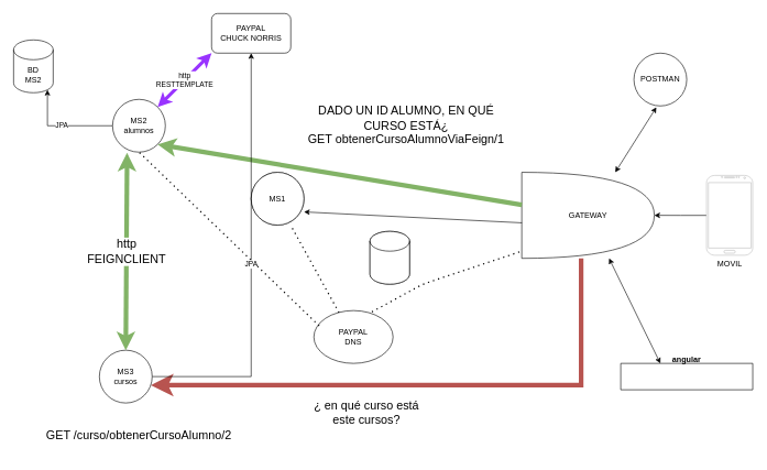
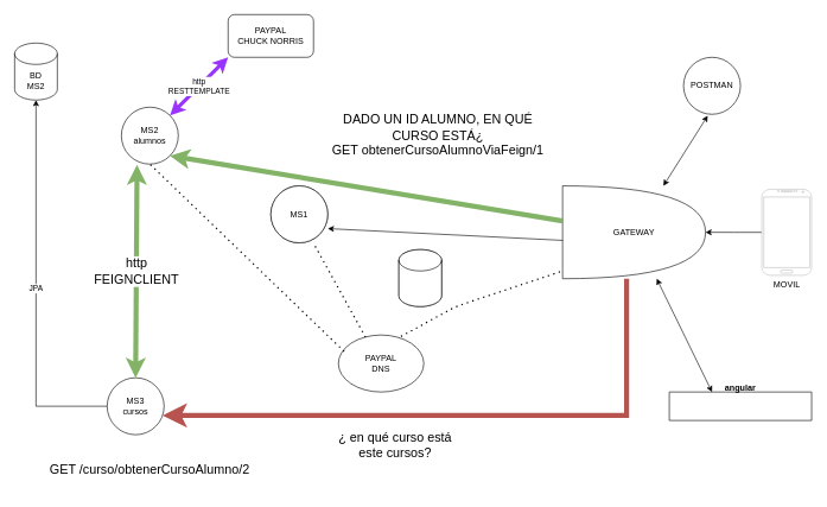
  <mxCell id="0" />
  <mxCell id="1" parent="0" />
  <mxCell id="2" value="MS1" style="ellipse;whiteSpace=wrap;html=1;aspect=fixed;" parent="1" vertex="1"><mxGeometry x="380" y="260.54" width="80" height="80" as="geometry" /></mxCell>
- <mxCell id="3" value="JPA" style="edgeStyle=orthogonalEdgeStyle;rounded=0;orthogonalLoop=1;jettySize=auto;html=1;entryX=0.855;entryY=1;entryDx=0;entryDy=-4.35;entryPerimeter=0;" parent="1" source="4" target="23" edge="1"><mxGeometry relative="1" as="geometry" /></mxCell>
  <mxCell id="4" value="MS2&lt;br&gt;alumnos" style="ellipse;whiteSpace=wrap;html=1;aspect=fixed;" parent="1" vertex="1"><mxGeometry x="170" y="150" width="80" height="80" as="geometry" /></mxCell>
  <mxCell id="5" value="PAYPAL&lt;br&gt;DNS" style="ellipse;whiteSpace=wrap;html=1;" parent="1" vertex="1"><mxGeometry x="475" y="470" width="120" height="80" as="geometry" /></mxCell>
  <mxCell id="6" style="edgeStyle=orthogonalEdgeStyle;rounded=0;orthogonalLoop=1;jettySize=auto;html=1;entryX=0.975;entryY=0.663;entryDx=0;entryDy=0;entryPerimeter=0;endSize=12;startSize=12;fillColor=#f8cecc;strokeColor=#b85450;strokeWidth=7;" parent="1" source="7" target="19" edge="1"><mxGeometry relative="1" as="geometry"><Array as="points"><mxPoint x="880" y="583" /></Array></mxGeometry></mxCell>
  <mxCell id="7" value="GATEWAY" style="shape=or;whiteSpace=wrap;html=1;rotation=0;" parent="1" vertex="1"><mxGeometry x="790" y="260.54" width="200.87" height="130.36" as="geometry" /></mxCell>
  <mxCell id="8" value="" style="endArrow=classic;html=1;exitX=0.001;exitY=0.379;exitDx=0;exitDy=0;exitPerimeter=0;entryX=1;entryY=1;entryDx=0;entryDy=0;fillColor=#d5e8d4;strokeColor=#82b366;strokeWidth=7;" parent="1" source="7" target="4" edge="1"><mxGeometry width="50" height="50" relative="1" as="geometry"><mxPoint x="570" y="440" as="sourcePoint" /><mxPoint x="620" y="390" as="targetPoint" /></mxGeometry></mxCell>
  <mxCell id="9" value="" style="endArrow=classic;html=1;exitX=0.001;exitY=0.587;exitDx=0;exitDy=0;exitPerimeter=0;entryX=1;entryY=0.75;entryDx=0;entryDy=0;entryPerimeter=0;" parent="1" source="7" target="2" edge="1"><mxGeometry width="50" height="50" relative="1" as="geometry"><mxPoint x="716.731" y="382.206" as="sourcePoint" /><mxPoint x="520.004" y="260.544" as="targetPoint" /></mxGeometry></mxCell>
  <mxCell id="10" value="" style="endArrow=none;dashed=1;html=1;dashPattern=1 3;strokeWidth=2;entryX=0.001;entryY=0.916;entryDx=0;entryDy=0;entryPerimeter=0;exitX=0.733;exitY=0.025;exitDx=0;exitDy=0;exitPerimeter=0;" parent="1" source="5" target="7" edge="1"><mxGeometry width="50" height="50" relative="1" as="geometry"><mxPoint x="570" y="440" as="sourcePoint" /><mxPoint x="620" y="390" as="targetPoint" /><Array as="points"><mxPoint x="640" y="430" /></Array></mxGeometry></mxCell>
  <mxCell id="11" value="" style="endArrow=none;dashed=1;html=1;dashPattern=1 3;strokeWidth=2;exitX=0.317;exitY=0.038;exitDx=0;exitDy=0;exitPerimeter=0;entryX=0.75;entryY=1.006;entryDx=0;entryDy=0;entryPerimeter=0;" parent="1" source="5" target="2" edge="1"><mxGeometry width="50" height="50" relative="1" as="geometry"><mxPoint x="390" y="390" as="sourcePoint" /><mxPoint x="440" y="330" as="targetPoint" /></mxGeometry></mxCell>
  <mxCell id="12" value="" style="endArrow=none;dashed=1;html=1;dashPattern=1 3;strokeWidth=2;exitX=0.067;exitY=0.288;exitDx=0;exitDy=0;exitPerimeter=0;entryX=0.5;entryY=1;entryDx=0;entryDy=0;" parent="1" source="5" target="4" edge="1"><mxGeometry width="50" height="50" relative="1" as="geometry"><mxPoint x="482.04" y="483.04" as="sourcePoint" /><mxPoint x="409" y="350" as="targetPoint" /></mxGeometry></mxCell>
  <mxCell id="13" value="angular&#10;" style="swimlane;startSize=0;" parent="1" vertex="1"><mxGeometry x="940" y="550" width="200" height="40" as="geometry" /></mxCell>
  <mxCell id="14" value="" style="endArrow=classic;startArrow=classic;html=1;exitX=0.3;exitY=0;exitDx=0;exitDy=0;exitPerimeter=0;" parent="1" source="13" target="7" edge="1"><mxGeometry width="50" height="50" relative="1" as="geometry"><mxPoint x="980.68" y="500" as="sourcePoint" /><mxPoint x="1030.68" y="450" as="targetPoint" /></mxGeometry></mxCell>
  <mxCell id="15" value="PAYPAL&lt;br&gt;CHUCK NORRIS" style="rounded=1;whiteSpace=wrap;html=1;" parent="1" vertex="1"><mxGeometry x="320" y="20" width="120" height="60" as="geometry" /></mxCell>
  <mxCell id="16" value="http&lt;br&gt;RESTTEMPLATE" style="endArrow=classic;startArrow=classic;html=1;entryX=0;entryY=1;entryDx=0;entryDy=0;strokeColor=#9933FF;strokeWidth=5;" parent="1" source="4" target="15" edge="1"><mxGeometry x="0.004" width="50" height="50" relative="1" as="geometry"><mxPoint x="160" y="110" as="sourcePoint" /><mxPoint x="210" y="60" as="targetPoint" /><mxPoint as="offset" /></mxGeometry></mxCell>
  <mxCell id="17" value="MS1" style="ellipse;whiteSpace=wrap;html=1;aspect=fixed;" parent="1" vertex="1"><mxGeometry x="380" y="260.54" width="80" height="80" as="geometry" /></mxCell>
- <mxCell id="18" value="JPA" style="edgeStyle=orthogonalEdgeStyle;rounded=0;orthogonalLoop=1;jettySize=auto;html=1;strokeWidth=1;" parent="1" source="19" target="15" edge="1"><mxGeometry relative="1" as="geometry" /></mxCell>
+ <mxCell id="18" value="JPA" style="edgeStyle=orthogonalEdgeStyle;rounded=0;orthogonalLoop=1;jettySize=auto;html=1;entryX=0.5;entryY=1;entryDx=0;entryDy=0;entryPerimeter=0;strokeWidth=1;" parent="1" source="19" target="23" edge="1"><mxGeometry relative="1" as="geometry" /></mxCell>
  <mxCell id="19" value="MS3&lt;br&gt;cursos" style="ellipse;whiteSpace=wrap;html=1;aspect=fixed;" parent="1" vertex="1"><mxGeometry x="150" y="530" width="80" height="80" as="geometry" /></mxCell>
  <mxCell id="20" value="&lt;font style=&quot;font-size: 18px&quot;&gt;http&lt;br&gt;FEIGNCLIENT&lt;/font&gt;" style="endArrow=classic;startArrow=classic;html=1;entryX=0.275;entryY=1.013;entryDx=0;entryDy=0;entryPerimeter=0;exitX=0.5;exitY=0;exitDx=0;exitDy=0;fillColor=#d5e8d4;strokeColor=#82b366;strokeWidth=7;" parent="1" source="19" target="4" edge="1"><mxGeometry width="50" height="50" relative="1" as="geometry"><mxPoint x="200" y="530" as="sourcePoint" /><mxPoint x="250" y="480" as="targetPoint" /></mxGeometry></mxCell>
  <mxCell id="21" value="" style="shape=cylinder3;whiteSpace=wrap;html=1;boundedLbl=1;backgroundOutline=1;size=15;" parent="1" vertex="1"><mxGeometry x="560" y="350" width="60" height="80" as="geometry" /></mxCell>
  <mxCell id="22" value="" style="shape=cylinder3;whiteSpace=wrap;html=1;boundedLbl=1;backgroundOutline=1;size=15;" parent="1" vertex="1"><mxGeometry x="560" y="350" width="60" height="80" as="geometry" /></mxCell>
  <mxCell id="23" value="BD&lt;br&gt;MS2" style="shape=cylinder3;whiteSpace=wrap;html=1;boundedLbl=1;backgroundOutline=1;size=15;" parent="1" vertex="1"><mxGeometry x="20" y="60" width="60" height="80" as="geometry" /></mxCell>
  <mxCell id="24" value="POSTMAN" style="ellipse;whiteSpace=wrap;html=1;aspect=fixed;" parent="1" vertex="1"><mxGeometry x="960" y="80" width="80" height="80" as="geometry" /></mxCell>
  <mxCell id="25" value="" style="endArrow=classic;startArrow=classic;html=1;entryX=0.425;entryY=1.025;entryDx=0;entryDy=0;entryPerimeter=0;" parent="1" source="7" target="24" edge="1"><mxGeometry width="50" height="50" relative="1" as="geometry"><mxPoint x="570" y="400" as="sourcePoint" /><mxPoint x="620" y="350" as="targetPoint" /><Array as="points" /></mxGeometry></mxCell>
  <mxCell id="26" value="&lt;font style=&quot;font-size: 18px&quot;&gt;¿ en qué curso está este cursos?&lt;/font&gt;" style="text;html=1;strokeColor=none;fillColor=none;align=center;verticalAlign=middle;whiteSpace=wrap;rounded=0;" parent="1" vertex="1"><mxGeometry x="470" y="620" width="170" height="10" as="geometry" /></mxCell>
  <mxCell id="27" style="edgeStyle=orthogonalEdgeStyle;rounded=0;orthogonalLoop=1;jettySize=auto;html=1;entryX=1;entryY=0.5;entryDx=0;entryDy=0;entryPerimeter=0;" parent="1" source="28" target="7" edge="1"><mxGeometry relative="1" as="geometry" /></mxCell>
  <mxCell id="28" value="MOVIL" style="verticalLabelPosition=bottom;verticalAlign=top;html=1;shadow=0;dashed=0;strokeWidth=1;shape=mxgraph.android.phone2;strokeColor=#c0c0c0;" parent="1" vertex="1"><mxGeometry x="1070" y="265.27" width="70" height="120.9" as="geometry" /></mxCell>
  <mxCell id="29" value="&lt;font&gt;&lt;span style=&quot;font-size: 18px&quot;&gt;DADO UN ID ALUMNO, EN QUÉ CURSO ESTÁ¿&lt;/span&gt;&lt;br&gt;&lt;span style=&quot;font-size: 18px&quot;&gt;GET obtenerCursoAlumnoViaFeign/1&lt;/span&gt;&lt;br&gt;&lt;/font&gt;" style="text;html=1;strokeColor=none;fillColor=none;align=center;verticalAlign=middle;whiteSpace=wrap;rounded=0;" vertex="1" parent="1"><mxGeometry x="460" y="140" width="310" height="100" as="geometry" /></mxCell>
  <mxCell id="30" value="&lt;font&gt;&lt;span style=&quot;font-size: 18px&quot;&gt;GET /curso/obtenerCursoAlumno/2&lt;/span&gt;&lt;br&gt;&lt;/font&gt;" style="text;html=1;strokeColor=none;fillColor=none;align=center;verticalAlign=middle;whiteSpace=wrap;rounded=0;" vertex="1" parent="1"><mxGeometry x="60" y="630" width="300" height="60" as="geometry" /></mxCell>
